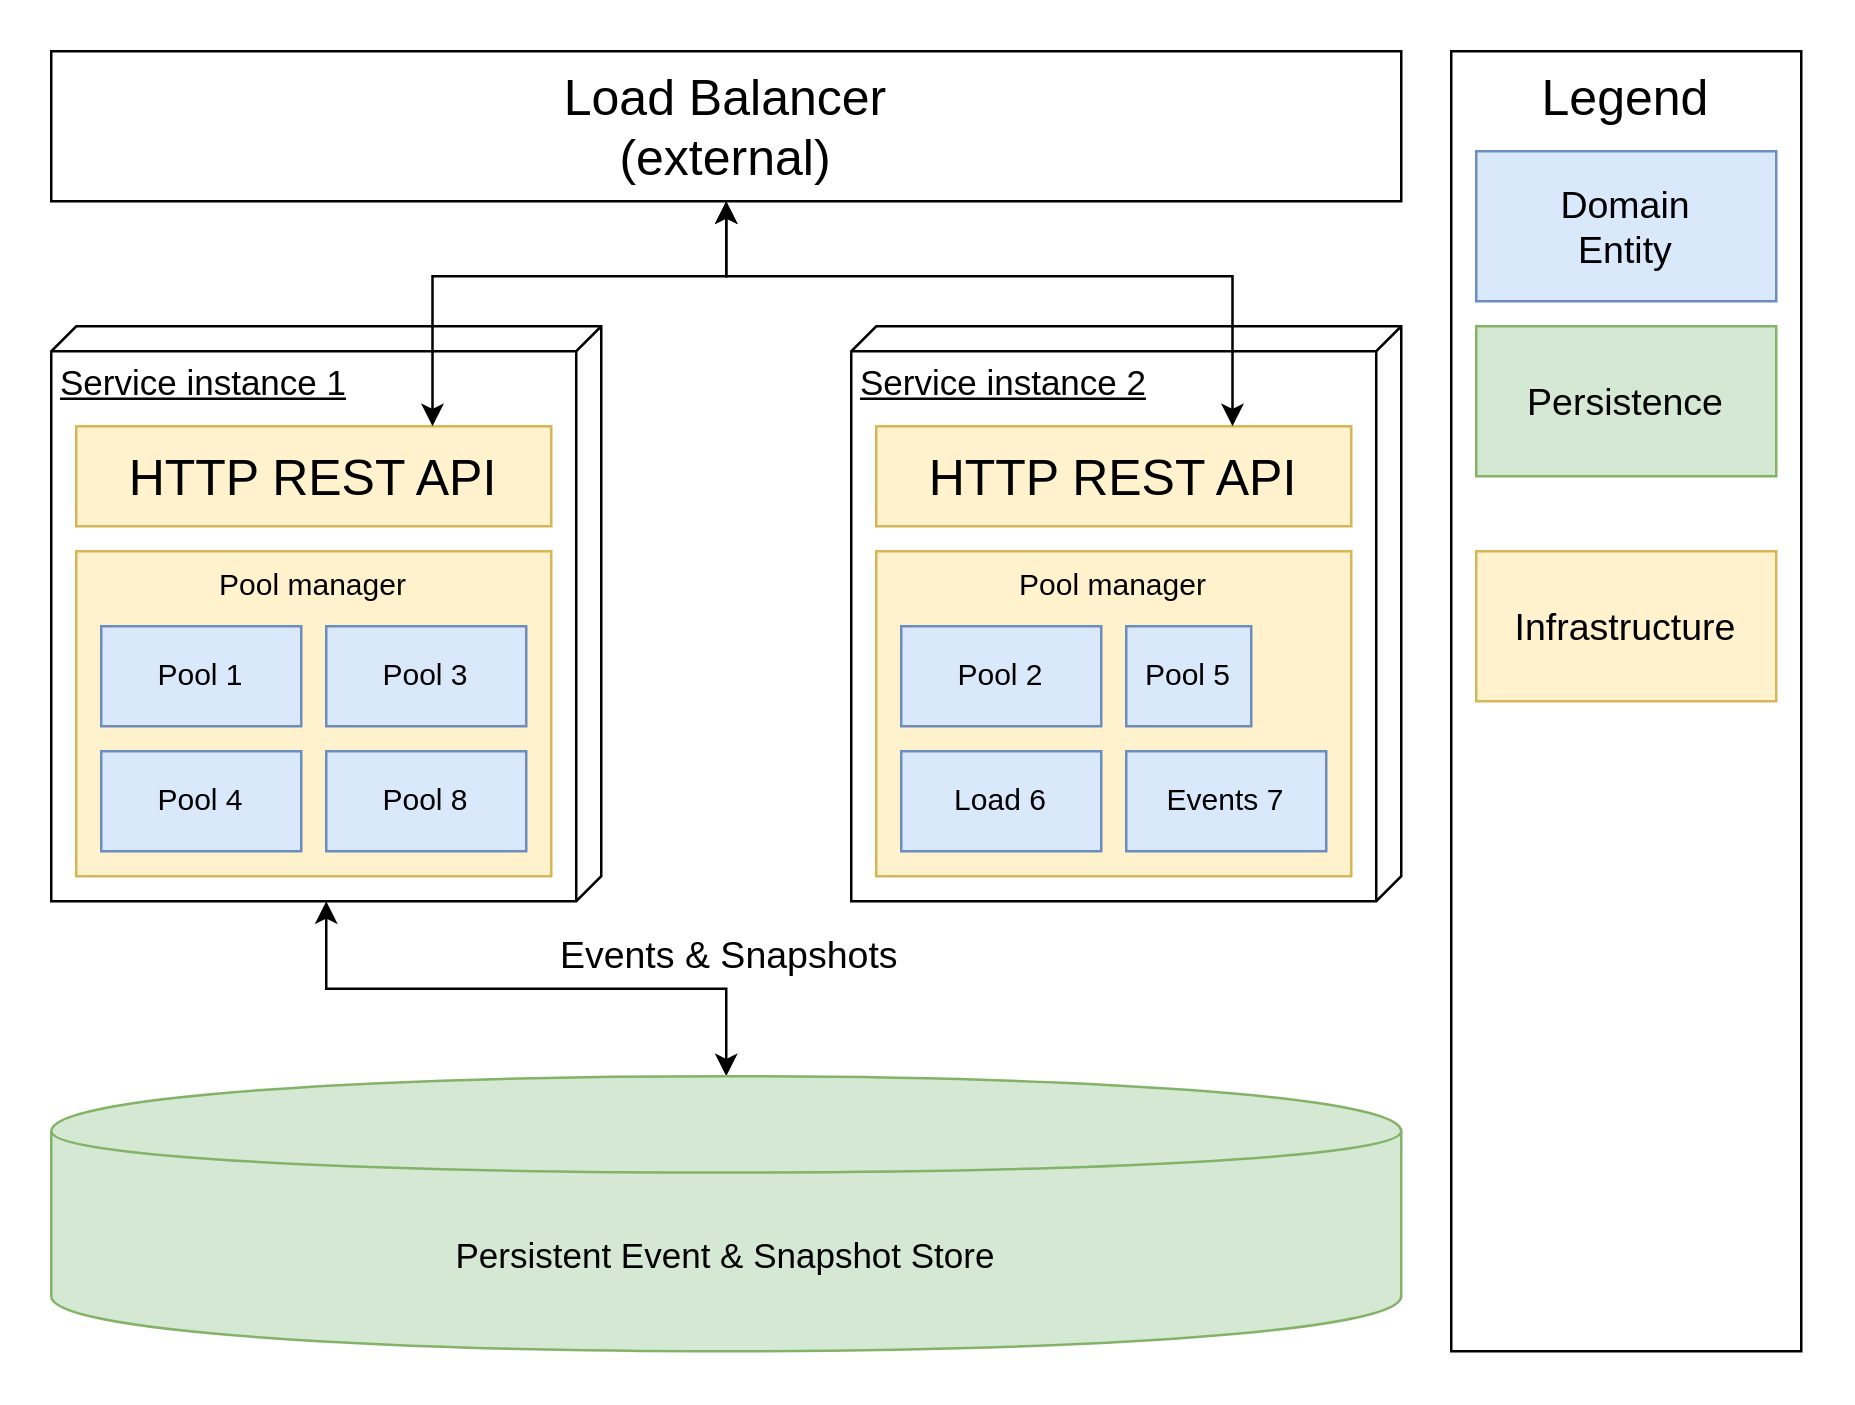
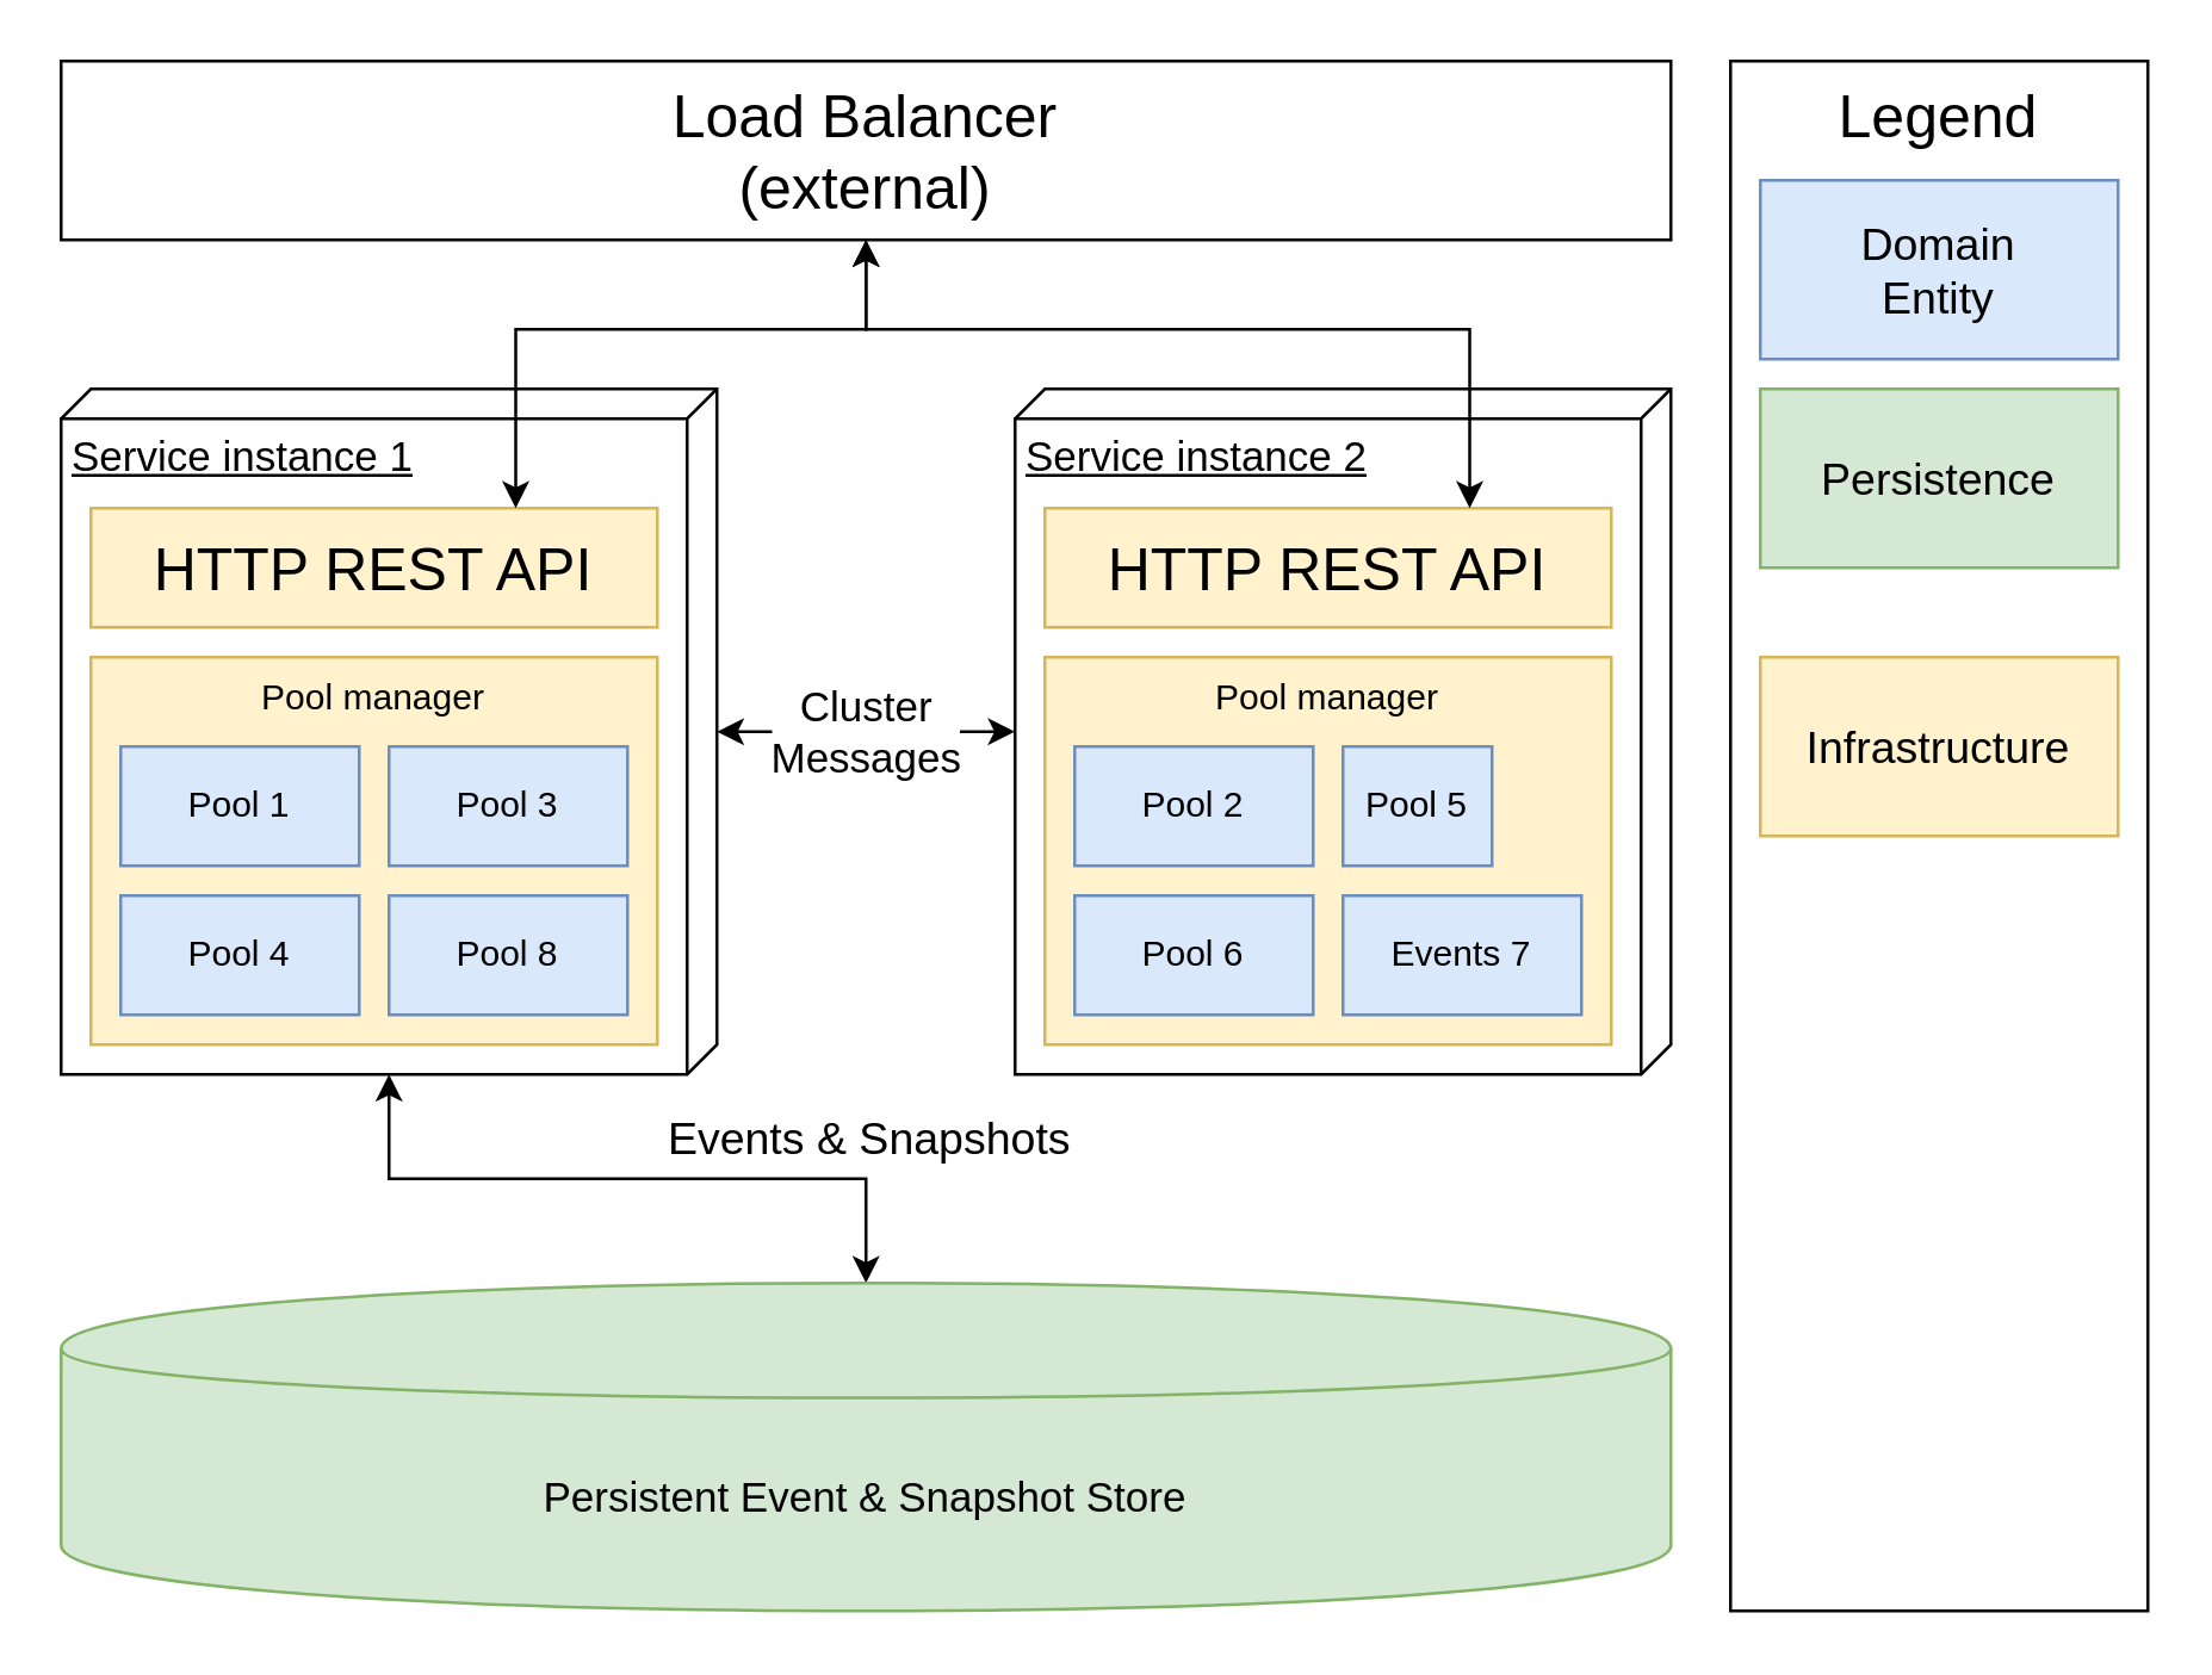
  <mxCell id="0" />
  <mxCell id="1" parent="0" />
+ <mxCell id="2" value="Cluster&lt;br&gt;Messages" style="edgeStyle=orthogonalEdgeStyle;rounded=0;orthogonalLoop=1;jettySize=auto;html=1;fontSize=14;startArrow=classic;startFill=1;" edge="1" parent="1" source="5" target="11"><mxGeometry relative="1" as="geometry" /></mxCell>
  <mxCell id="3" style="edgeStyle=orthogonalEdgeStyle;rounded=0;orthogonalLoop=1;jettySize=auto;html=1;startArrow=classic;startFill=1;fontSize=14;" edge="1" parent="1" source="5" target="17"><mxGeometry relative="1" as="geometry" /></mxCell>
  <mxCell id="4" value="Events &amp;amp; Snapshots" style="edgeLabel;html=1;align=center;verticalAlign=middle;resizable=0;points=[];fontSize=15;" vertex="1" connectable="0" parent="3"><mxGeometry x="0.591" y="3" relative="1" as="geometry"><mxPoint x="12" y="-12" as="offset" /></mxGeometry></mxCell>
  <mxCell id="5" value="Service instance 1" style="verticalAlign=top;align=left;spacingTop=8;spacingLeft=2;spacingRight=12;shape=cube;size=10;direction=south;fontStyle=4;html=1;fontSize=14;" vertex="1" parent="1"><mxGeometry x="20" y="130" width="220" height="230" as="geometry" /></mxCell>
  <mxCell id="6" value="Pool manager" style="rounded=0;whiteSpace=wrap;html=1;verticalAlign=top;fillColor=#fff2cc;strokeColor=#d6b656;" vertex="1" parent="1"><mxGeometry x="30" y="220" width="190" height="130" as="geometry" /></mxCell>
  <mxCell id="7" value="Pool 1" style="rounded=0;whiteSpace=wrap;html=1;fillColor=#dae8fc;strokeColor=#6c8ebf;" vertex="1" parent="1"><mxGeometry x="40" y="250" width="80" height="40" as="geometry" /></mxCell>
  <mxCell id="8" value="Pool 3" style="rounded=0;whiteSpace=wrap;html=1;fillColor=#dae8fc;strokeColor=#6c8ebf;" vertex="1" parent="1"><mxGeometry x="130" y="250" width="80" height="40" as="geometry" /></mxCell>
  <mxCell id="9" value="Pool 4" style="rounded=0;whiteSpace=wrap;html=1;fillColor=#dae8fc;strokeColor=#6c8ebf;" vertex="1" parent="1"><mxGeometry x="40" y="300" width="80" height="40" as="geometry" /></mxCell>
  <mxCell id="10" value="Pool 8" style="rounded=0;whiteSpace=wrap;html=1;fillColor=#dae8fc;strokeColor=#6c8ebf;" vertex="1" parent="1"><mxGeometry x="130" y="300" width="80" height="40" as="geometry" /></mxCell>
  <mxCell id="11" value="Service instance 2" style="verticalAlign=top;align=left;spacingTop=8;spacingLeft=2;spacingRight=12;shape=cube;size=10;direction=south;fontStyle=4;html=1;fontSize=14;" vertex="1" parent="1"><mxGeometry x="340" y="130" width="220" height="230" as="geometry" /></mxCell>
  <mxCell id="12" value="Pool manager" style="rounded=0;whiteSpace=wrap;html=1;verticalAlign=top;fillColor=#fff2cc;strokeColor=#d6b656;" vertex="1" parent="1"><mxGeometry x="350" y="220" width="190" height="130" as="geometry" /></mxCell>
  <mxCell id="13" value="Pool 2&lt;br&gt;" style="rounded=0;whiteSpace=wrap;html=1;fillColor=#dae8fc;strokeColor=#6c8ebf;" vertex="1" parent="1"><mxGeometry x="360" y="250" width="80" height="40" as="geometry" /></mxCell>
  <mxCell id="14" value="Pool 5" style="rounded=0;whiteSpace=wrap;html=1;fillColor=#dae8fc;strokeColor=#6c8ebf;" vertex="1" parent="1"><mxGeometry x="450" y="250" width="50" height="40" as="geometry" /></mxCell>
- <mxCell id="15" value="Load 6" style="rounded=0;whiteSpace=wrap;html=1;fillColor=#dae8fc;strokeColor=#6c8ebf;" vertex="1" parent="1"><mxGeometry x="360" y="300" width="80" height="40" as="geometry" /></mxCell>
+ <mxCell id="15" value="Pool 6" style="rounded=0;whiteSpace=wrap;html=1;fillColor=#dae8fc;strokeColor=#6c8ebf;" vertex="1" parent="1"><mxGeometry x="360" y="300" width="80" height="40" as="geometry" /></mxCell>
  <mxCell id="16" value="Events 7" style="rounded=0;whiteSpace=wrap;html=1;fillColor=#dae8fc;strokeColor=#6c8ebf;" vertex="1" parent="1"><mxGeometry x="450" y="300" width="80" height="40" as="geometry" /></mxCell>
  <mxCell id="17" value="Persistent Event &amp;amp; Snapshot Store" style="shape=cylinder;whiteSpace=wrap;html=1;boundedLbl=1;backgroundOutline=1;fontSize=14;fillColor=#d5e8d4;strokeColor=#82b366;" vertex="1" parent="1"><mxGeometry x="20" y="430" width="540" height="110" as="geometry" /></mxCell>
  <mxCell id="18" value="Legend" style="rounded=0;whiteSpace=wrap;html=1;fontSize=20;verticalAlign=top;" vertex="1" parent="1"><mxGeometry x="580" y="20" width="140" height="520" as="geometry" /></mxCell>
  <mxCell id="19" value="Domain&lt;br&gt;Entity" style="rounded=0;whiteSpace=wrap;html=1;fontSize=15;fillColor=#dae8fc;strokeColor=#6c8ebf;" vertex="1" parent="1"><mxGeometry x="590" y="60" width="120" height="60" as="geometry" /></mxCell>
  <mxCell id="20" value="Persistence" style="rounded=0;whiteSpace=wrap;html=1;fontSize=15;fillColor=#d5e8d4;strokeColor=#82b366;" vertex="1" parent="1"><mxGeometry x="590" y="130" width="120" height="60" as="geometry" /></mxCell>
  <mxCell id="21" value="Infrastructure" style="rounded=0;whiteSpace=wrap;html=1;fontSize=15;fillColor=#fff2cc;strokeColor=#d6b656;" vertex="1" parent="1"><mxGeometry x="590" y="220" width="120" height="60" as="geometry" /></mxCell>
  <mxCell id="22" value="HTTP REST API" style="rounded=0;whiteSpace=wrap;html=1;fontSize=20;fillColor=#fff2cc;strokeColor=#d6b656;" vertex="1" parent="1"><mxGeometry x="30" y="170" width="190" height="40" as="geometry" /></mxCell>
  <mxCell id="23" value="HTTP REST API" style="rounded=0;whiteSpace=wrap;html=1;fontSize=20;fillColor=#fff2cc;strokeColor=#d6b656;" vertex="1" parent="1"><mxGeometry x="350" y="170" width="190" height="40" as="geometry" /></mxCell>
  <mxCell id="24" style="edgeStyle=orthogonalEdgeStyle;rounded=0;orthogonalLoop=1;jettySize=auto;html=1;entryX=0.75;entryY=0;entryDx=0;entryDy=0;startArrow=classic;startFill=1;fontSize=20;" edge="1" parent="1" source="26" target="22"><mxGeometry relative="1" as="geometry"><Array as="points"><mxPoint x="290" y="110" /><mxPoint x="173" y="110" /></Array></mxGeometry></mxCell>
  <mxCell id="25" style="edgeStyle=orthogonalEdgeStyle;rounded=0;orthogonalLoop=1;jettySize=auto;html=1;entryX=0.75;entryY=0;entryDx=0;entryDy=0;startArrow=classic;startFill=1;fontSize=20;" edge="1" parent="1" source="26" target="23"><mxGeometry relative="1" as="geometry"><Array as="points"><mxPoint x="290" y="110" /><mxPoint x="493" y="110" /></Array></mxGeometry></mxCell>
  <mxCell id="26" value="Load Balancer&lt;br&gt;(external)" style="rounded=0;whiteSpace=wrap;html=1;fontSize=20;" vertex="1" parent="1"><mxGeometry x="20" y="20" width="540" height="60" as="geometry" /></mxCell>
